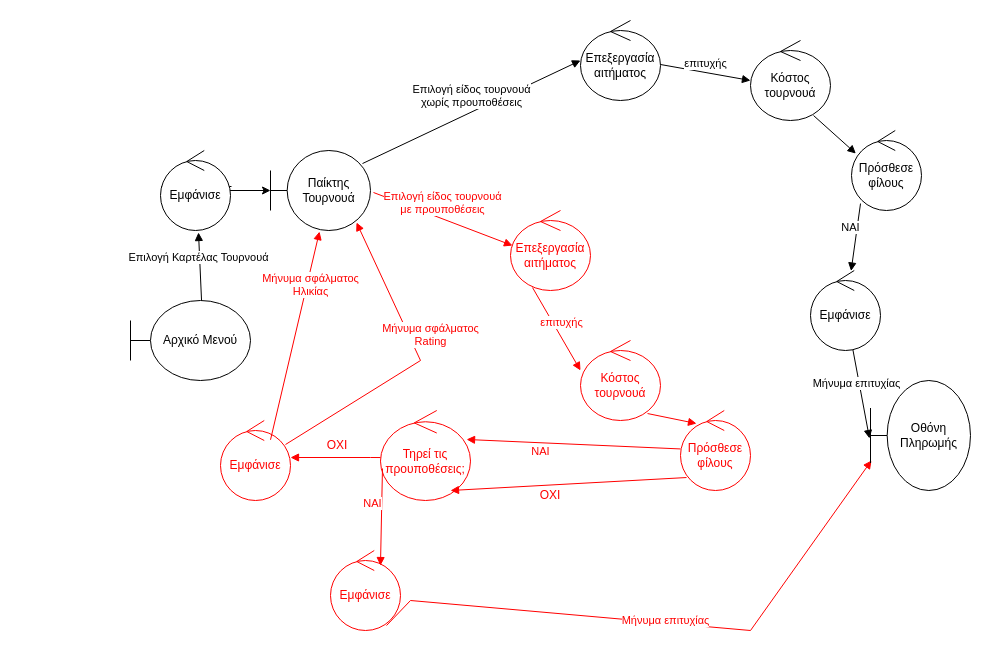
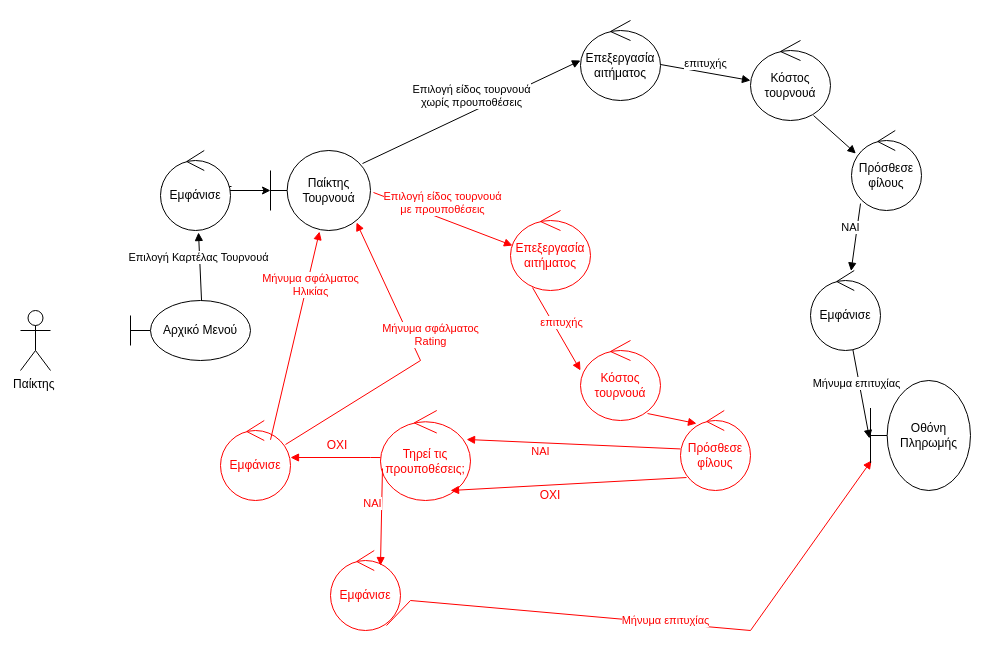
  <mxCell id="0" />
  <mxCell id="1" parent="0" />
- <mxCell id="3" value="Αρχικό Μενού" style="shape=umlBoundary;whiteSpace=wrap;html=1;" parent="1" vertex="1"><mxGeometry x="130" y="300" width="120" height="80" as="geometry" /></mxCell>
+ <mxCell id="2" value="Παίκτης&amp;nbsp;&lt;br&gt;" style="shape=umlActor;verticalLabelPosition=bottom;verticalAlign=top;html=1;" parent="1" vertex="1"><mxGeometry x="20" y="310" width="30" height="60" as="geometry" /></mxCell>
+ <mxCell id="3" value="Αρχικό Μενού" style="shape=umlBoundary;whiteSpace=wrap;html=1;" parent="1" vertex="1"><mxGeometry x="130" y="300" width="120" height="60" as="geometry" /></mxCell>
  <mxCell id="4" value="Επιλογή Καρτέλας Τουρνουά&lt;br&gt;" style="html=1;verticalAlign=bottom;endArrow=block;rounded=0;exitX=0.592;exitY=0;exitDx=0;exitDy=0;exitPerimeter=0;entryX=0.543;entryY=1.025;entryDx=0;entryDy=0;entryPerimeter=0;" parent="1" edge="1" target="6" source="3"><mxGeometry x="-0.012" y="2" width="80" relative="1" as="geometry"><mxPoint x="100" y="216" as="sourcePoint" /><mxPoint x="-20" y="194" as="targetPoint" /><mxPoint as="offset" /></mxGeometry></mxCell>
  <mxCell id="5" style="edgeStyle=orthogonalEdgeStyle;rounded=0;orthogonalLoop=1;jettySize=auto;html=1;exitX=1.014;exitY=0.45;exitDx=0;exitDy=0;exitPerimeter=0;" parent="1" source="6" edge="1"><mxGeometry relative="1" as="geometry"><mxPoint x="270" y="190" as="targetPoint" /><Array as="points"><mxPoint x="161" y="190" /></Array></mxGeometry></mxCell>
  <mxCell id="6" value="Εμφάνισε" style="ellipse;shape=umlControl;whiteSpace=wrap;html=1;" parent="1" vertex="1"><mxGeometry x="160" y="150" width="70" height="80" as="geometry" /></mxCell>
  <mxCell id="7" value="Παίκτης Τουρνουά" style="shape=umlBoundary;whiteSpace=wrap;html=1;" parent="1" vertex="1"><mxGeometry x="270" y="150" width="100" height="80" as="geometry" /></mxCell>
  <mxCell id="8" value="Επιλογή είδος τουρνουά&lt;br&gt;χωρίς προυποθέσεις" style="html=1;verticalAlign=bottom;endArrow=block;rounded=0;exitX=0.92;exitY=0.163;exitDx=0;exitDy=0;exitPerimeter=0;" parent="1" edge="1" source="7"><mxGeometry width="80" relative="1" as="geometry"><mxPoint x="-25" y="379.5" as="sourcePoint" /><mxPoint x="580" y="60" as="targetPoint" /></mxGeometry></mxCell>
  <mxCell id="9" value="Επεξεργασία αιτήματος&lt;br&gt;" style="ellipse;shape=umlControl;whiteSpace=wrap;html=1;" parent="1" vertex="1"><mxGeometry x="580" y="20" width="80" height="80" as="geometry" /></mxCell>
  <mxCell id="10" value="" style="html=1;verticalAlign=bottom;endArrow=block;rounded=0;entryX=0.171;entryY=0.256;entryDx=0;entryDy=0;entryPerimeter=0;exitX=0.788;exitY=0.938;exitDx=0;exitDy=0;exitPerimeter=0;" parent="1" source="19" edge="1"><mxGeometry x="-0.143" y="-19" width="80" relative="1" as="geometry"><mxPoint x="-330" y="600" as="sourcePoint" /><mxPoint x="855.39" y="153.04" as="targetPoint" /><mxPoint as="offset" /></mxGeometry></mxCell>
  <mxCell id="11" value="Πρόσθεσε φίλους&lt;br&gt;" style="ellipse;shape=umlControl;whiteSpace=wrap;html=1;" parent="1" vertex="1"><mxGeometry x="851" y="130" width="70" height="80" as="geometry" /></mxCell>
  <mxCell id="12" value="" style="html=1;verticalAlign=bottom;endArrow=block;rounded=0;fontColor=#FF0000;strokeColor=#FF0000;entryX=0.956;entryY=0.322;entryDx=0;entryDy=0;entryPerimeter=0;" parent="1" edge="1" target="27" source="25"><mxGeometry x="-0.123" y="-30" width="80" relative="1" as="geometry"><mxPoint x="675" y="520" as="sourcePoint" /><mxPoint x="550" y="510" as="targetPoint" /><mxPoint as="offset" /></mxGeometry></mxCell>
  <mxCell id="13" value="ΝΑΙ" style="html=1;verticalAlign=bottom;endArrow=block;rounded=0;exitX=0.129;exitY=0.913;exitDx=0;exitDy=0;exitPerimeter=0;" parent="1" edge="1" target="14" source="11"><mxGeometry x="0.004" y="-5" width="80" relative="1" as="geometry"><mxPoint x="1010" y="296" as="sourcePoint" /><mxPoint x="1030" y="381" as="targetPoint" /><mxPoint as="offset" /></mxGeometry></mxCell>
  <mxCell id="14" value="Εμφάνισε" style="ellipse;shape=umlControl;whiteSpace=wrap;html=1;" parent="1" vertex="1"><mxGeometry x="810" y="270" width="70" height="80" as="geometry" /></mxCell>
  <mxCell id="15" value="Μήνυμα επιτυχίας" style="html=1;verticalAlign=bottom;endArrow=block;rounded=0;entryX=-0.01;entryY=0.527;entryDx=0;entryDy=0;entryPerimeter=0;" parent="1" source="14" edge="1" target="22"><mxGeometry x="-0.045" y="-4" width="80" relative="1" as="geometry"><mxPoint x="290" y="630" as="sourcePoint" /><mxPoint x="990" y="540" as="targetPoint" /><mxPoint as="offset" /></mxGeometry></mxCell>
  <mxCell id="16" value="Εμφάνισε" style="ellipse;shape=umlControl;whiteSpace=wrap;html=1;strokeColor=#FF0000;fontColor=#FF0000;" parent="1" vertex="1"><mxGeometry x="330" y="550" width="70" height="80" as="geometry" /></mxCell>
  <mxCell id="17" value="Μήνυμα επιτυχίας" style="html=1;verticalAlign=bottom;endArrow=block;rounded=0;fontColor=#FF0000;strokeColor=#FF0000;exitX=0.8;exitY=0.938;exitDx=0;exitDy=0;exitPerimeter=0;entryX=0.01;entryY=0.727;entryDx=0;entryDy=0;entryPerimeter=0;" parent="1" source="16" target="22" edge="1"><mxGeometry x="-0.005" y="-6" width="80" relative="1" as="geometry"><mxPoint x="390" y="600" as="sourcePoint" /><mxPoint x="1010" y="480" as="targetPoint" /><mxPoint as="offset" /><Array as="points"><mxPoint x="410" y="600" /><mxPoint x="750" y="630" /></Array></mxGeometry></mxCell>
  <mxCell id="18" value="επιτυχής" style="html=1;verticalAlign=bottom;endArrow=block;rounded=0;exitX=1;exitY=0.55;exitDx=0;exitDy=0;exitPerimeter=0;" parent="1" source="9" edge="1"><mxGeometry width="80" relative="1" as="geometry"><mxPoint x="-280" y="500" as="sourcePoint" /><mxPoint x="750" y="80" as="targetPoint" /></mxGeometry></mxCell>
  <mxCell id="19" value="Κόστος τουρνουά" style="ellipse;shape=umlControl;whiteSpace=wrap;html=1;" parent="1" vertex="1"><mxGeometry x="750" y="40" width="80" height="80" as="geometry" /></mxCell>
  <mxCell id="20" value="Επιλογή είδος τουρνουά&lt;br&gt;με προυποθέσεις" style="html=1;verticalAlign=bottom;endArrow=block;rounded=0;strokeColor=#FF0000;fontColor=#FF0000;exitX=1.03;exitY=0.525;exitDx=0;exitDy=0;exitPerimeter=0;entryX=0.025;entryY=0.438;entryDx=0;entryDy=0;entryPerimeter=0;" edge="1" parent="1" source="7" target="21"><mxGeometry width="80" relative="1" as="geometry"><mxPoint x="220" y="320" as="sourcePoint" /><mxPoint x="430" y="320" as="targetPoint" /></mxGeometry></mxCell>
  <mxCell id="21" value="Επεξεργασία αιτήματος&lt;br&gt;" style="ellipse;shape=umlControl;whiteSpace=wrap;html=1;fontColor=#FF0000;strokeColor=#FF0000;" vertex="1" parent="1"><mxGeometry x="510" y="210" width="80" height="80" as="geometry" /></mxCell>
  <mxCell id="22" value="Οθόνη Πληρωμής" style="shape=umlBoundary;whiteSpace=wrap;html=1;rotation=0;" vertex="1" parent="1"><mxGeometry x="870" y="380" width="100" height="110" as="geometry" /></mxCell>
  <mxCell id="23" value="επιτυχής" style="html=1;verticalAlign=bottom;endArrow=block;rounded=0;exitX=0.275;exitY=0.963;exitDx=0;exitDy=0;exitPerimeter=0;strokeColor=#FF0000;fontColor=#FF0000;" edge="1" parent="1" source="21"><mxGeometry x="0.1" y="3" width="80" relative="1" as="geometry"><mxPoint x="490" y="354" as="sourcePoint" /><mxPoint x="580" y="370" as="targetPoint" /><mxPoint as="offset" /></mxGeometry></mxCell>
  <mxCell id="24" value="Κόστος τουρνουά" style="ellipse;shape=umlControl;whiteSpace=wrap;html=1;fontColor=#FF0000;strokeColor=#FF0000;" vertex="1" parent="1"><mxGeometry x="580" y="340" width="80" height="80" as="geometry" /></mxCell>
  <mxCell id="25" value="Πρόσθεσε φίλους&lt;br&gt;" style="ellipse;shape=umlControl;whiteSpace=wrap;html=1;strokeColor=#FF0000;fontColor=#FF0000;" vertex="1" parent="1"><mxGeometry x="680" y="410" width="70" height="80" as="geometry" /></mxCell>
  <mxCell id="26" value="ΝΑΙ" style="html=1;verticalAlign=bottom;endArrow=block;rounded=0;exitX=0.838;exitY=0.913;exitDx=0;exitDy=0;exitPerimeter=0;entryX=0.229;entryY=0.163;entryDx=0;entryDy=0;entryPerimeter=0;strokeColor=#FF0000;fontColor=#FF0000;" edge="1" parent="1" source="24" target="25"><mxGeometry x="-1" y="-117" width="80" relative="1" as="geometry"><mxPoint x="620" y="412.96" as="sourcePoint" /><mxPoint x="651.03" y="460" as="targetPoint" /><Array as="points" /><mxPoint x="-84" y="-68" as="offset" /></mxGeometry></mxCell>
  <mxCell id="27" value="Τηρεί τις προυποθέσεις;&lt;br&gt;" style="ellipse;shape=umlControl;whiteSpace=wrap;html=1;rotation=0;fontColor=#FF0000;strokeColor=#FF0000;" vertex="1" parent="1"><mxGeometry x="380" y="410" width="90" height="90" as="geometry" /></mxCell>
  <mxCell id="28" value="ΝΑΙ" style="html=1;verticalAlign=bottom;endArrow=block;rounded=0;exitX=0.022;exitY=0.644;exitDx=0;exitDy=0;exitPerimeter=0;strokeColor=#FF0000;fontColor=#FF0000;entryX=0.714;entryY=0.188;entryDx=0;entryDy=0;entryPerimeter=0;" edge="1" parent="1" source="27" target="16"><mxGeometry x="-0.096" y="-9" width="80" relative="1" as="geometry"><mxPoint x="380" y="510" as="sourcePoint" /><mxPoint x="389" y="520" as="targetPoint" /><Array as="points" /><mxPoint as="offset" /></mxGeometry></mxCell>
  <mxCell id="29" value="" style="html=1;verticalAlign=bottom;endArrow=block;rounded=0;fontColor=#FF0000;strokeColor=#FF0000;exitX=0.086;exitY=0.838;exitDx=0;exitDy=0;exitPerimeter=0;" edge="1" parent="1" source="25"><mxGeometry x="-0.123" y="-30" width="80" relative="1" as="geometry"><mxPoint x="640" y="539.97" as="sourcePoint" /><mxPoint x="450" y="490" as="targetPoint" /><mxPoint as="offset" /><Array as="points"><mxPoint x="450" y="490" /></Array></mxGeometry></mxCell>
  <mxCell id="30" value="" style="html=1;verticalAlign=bottom;endArrow=block;rounded=0;fontColor=#FF0000;strokeColor=#FF0000;exitX=0.086;exitY=0.838;exitDx=0;exitDy=0;exitPerimeter=0;" edge="1" parent="1"><mxGeometry x="-0.123" y="-30" width="80" relative="1" as="geometry"><mxPoint x="380" y="457.04" as="sourcePoint" /><mxPoint x="290" y="457" as="targetPoint" /><mxPoint as="offset" /><Array as="points"><mxPoint x="370" y="457" /></Array></mxGeometry></mxCell>
  <mxCell id="31" value="Εμφάνισε" style="ellipse;shape=umlControl;whiteSpace=wrap;html=1;strokeColor=#FF0000;fontColor=#FF0000;" vertex="1" parent="1"><mxGeometry x="220" y="420" width="70" height="80" as="geometry" /></mxCell>
  <mxCell id="32" value="Μήνυμα σφάλματος&lt;br&gt;Ηλικίας" style="html=1;verticalAlign=bottom;endArrow=block;rounded=0;strokeColor=#FF0000;fontColor=#FF0000;entryX=0.49;entryY=1.013;entryDx=0;entryDy=0;entryPerimeter=0;" edge="1" parent="1" target="7"><mxGeometry x="0.353" y="-7" width="80" relative="1" as="geometry"><mxPoint x="269.998" y="439.324" as="sourcePoint" /><mxPoint x="381.94" y="300" as="targetPoint" /><Array as="points" /><mxPoint as="offset" /></mxGeometry></mxCell>
  <mxCell id="33" value="ΟΧΙ" style="text;html=1;strokeColor=none;fillColor=none;align=center;verticalAlign=middle;whiteSpace=wrap;rounded=0;fontColor=#FF0000;" vertex="1" parent="1"><mxGeometry x="520" y="480" width="60" height="30" as="geometry" /></mxCell>
  <mxCell id="34" value="ΟΧΙ" style="text;html=1;strokeColor=none;fillColor=none;align=center;verticalAlign=middle;whiteSpace=wrap;rounded=0;fontColor=#FF0000;" vertex="1" parent="1"><mxGeometry x="307" y="430" width="60" height="30" as="geometry" /></mxCell>
  <mxCell id="35" value="Μήνυμα σφάλματος&lt;br&gt;Rating" style="html=1;verticalAlign=bottom;endArrow=block;rounded=0;strokeColor=#FF0000;fontColor=#FF0000;entryX=0.86;entryY=0.9;entryDx=0;entryDy=0;entryPerimeter=0;exitX=0.929;exitY=0.3;exitDx=0;exitDy=0;exitPerimeter=0;" edge="1" parent="1" source="31" target="7"><mxGeometry x="0.053" y="-13" width="80" relative="1" as="geometry"><mxPoint x="379.998" y="444.144" as="sourcePoint" /><mxPoint x="429" y="235.86" as="targetPoint" /><Array as="points"><mxPoint x="420" y="360" /></Array><mxPoint as="offset" /></mxGeometry></mxCell>
